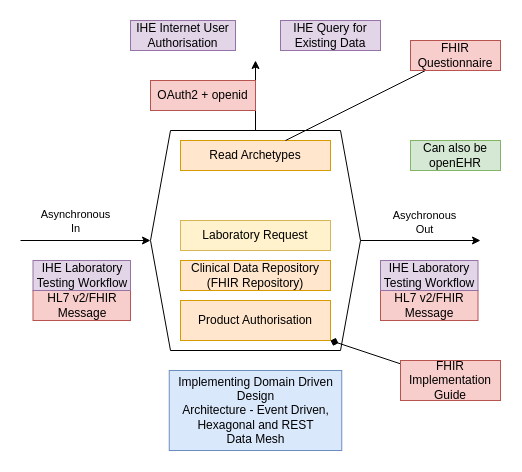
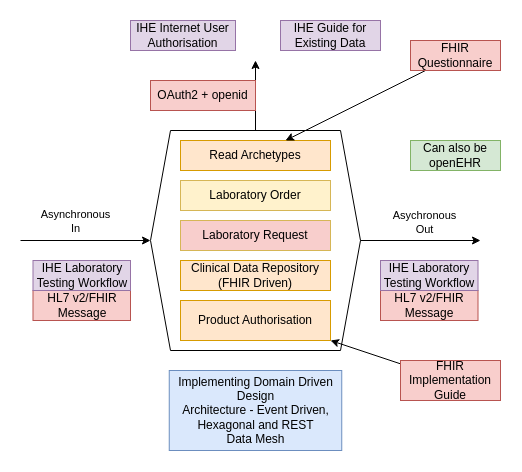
  <mxCell id="0" />
  <mxCell id="1" parent="0" />
  <mxCell id="2" value="" style="shape=hexagon;perimeter=hexagonPerimeter2;whiteSpace=wrap;html=1;fixedSize=1;" vertex="1" parent="1"><mxGeometry x="150" y="130" width="210" height="220" as="geometry" /></mxCell>
  <mxCell id="3" value="" style="endArrow=classic;html=1;rounded=0;" edge="1" parent="1" target="2"><mxGeometry width="50" height="50" relative="1" as="geometry"><mxPoint x="20" y="240" as="sourcePoint" /><mxPoint x="880" y="350" as="targetPoint" /></mxGeometry></mxCell>
  <mxCell id="4" value="Asynchronous&lt;br&gt;In" style="edgeLabel;html=1;align=center;verticalAlign=middle;resizable=0;points=[];" vertex="1" connectable="0" parent="3"><mxGeometry x="-0.167" y="1" relative="1" as="geometry"><mxPoint y="-19" as="offset" /></mxGeometry></mxCell>
  <mxCell id="5" value="" style="endArrow=classic;html=1;rounded=0;exitX=1;exitY=0.5;exitDx=0;exitDy=0;" edge="1" parent="1" source="2"><mxGeometry width="50" height="50" relative="1" as="geometry"><mxPoint x="650" y="239.5" as="sourcePoint" /><mxPoint x="480" y="240" as="targetPoint" /></mxGeometry></mxCell>
  <mxCell id="6" value="Asychronous&lt;br&gt;Out" style="edgeLabel;html=1;align=center;verticalAlign=middle;resizable=0;points=[];" vertex="1" connectable="0" parent="5"><mxGeometry x="0.133" y="-1" relative="1" as="geometry"><mxPoint x="-5" y="-20" as="offset" /></mxGeometry></mxCell>
  <mxCell id="7" value="HL7 v2/FHIR Message" style="text;html=1;align=center;verticalAlign=middle;whiteSpace=wrap;rounded=0;fillColor=#f8cecc;strokeColor=#b85450;" vertex="1" parent="1"><mxGeometry x="32.5" y="290" width="97.5" height="30" as="geometry" /></mxCell>
  <mxCell id="8" value="Implementing Domain Driven Design&lt;br&gt;Architecture - Event Driven, Hexagonal&amp;nbsp;&lt;span style=&quot;background-color: transparent; color: light-dark(rgb(0, 0, 0), rgb(255, 255, 255));&quot;&gt;and REST&lt;br&gt;Data Mesh&lt;/span&gt;" style="text;html=1;align=center;verticalAlign=middle;whiteSpace=wrap;rounded=0;fillColor=#dae8fc;strokeColor=#6c8ebf;" vertex="1" parent="1"><mxGeometry x="168.75" y="370" width="172.5" height="80" as="geometry" /></mxCell>
  <mxCell id="9" value="" style="endArrow=classic;html=1;rounded=0;exitX=0.5;exitY=0;exitDx=0;exitDy=0;" edge="1" parent="1" source="2"><mxGeometry width="50" height="50" relative="1" as="geometry"><mxPoint x="660" y="249.5" as="sourcePoint" /><mxPoint x="255" y="60" as="targetPoint" /></mxGeometry></mxCell>
  <mxCell id="10" value="REST API" style="edgeLabel;html=1;align=center;verticalAlign=middle;resizable=0;points=[];" connectable="0" vertex="1" parent="9"><mxGeometry x="-0.089" y="2" relative="1" as="geometry"><mxPoint x="-33" y="-3" as="offset" /></mxGeometry></mxCell>
  <mxCell id="11" value="IHE Laboratory Testing Workflow" style="text;html=1;align=center;verticalAlign=middle;whiteSpace=wrap;rounded=0;fillColor=#e1d5e7;strokeColor=#9673a6;" vertex="1" parent="1"><mxGeometry x="32.5" y="260" width="97.5" height="30" as="geometry" /></mxCell>
- <mxCell id="12" value="IHE Query for Existing Data" style="text;html=1;align=center;verticalAlign=middle;whiteSpace=wrap;rounded=0;fillColor=#e1d5e7;strokeColor=#9673a6;" vertex="1" parent="1"><mxGeometry x="280" y="20" width="100" height="30" as="geometry" /></mxCell>
+ <mxCell id="12" value="IHE Guide for Existing Data" style="text;html=1;align=center;verticalAlign=middle;whiteSpace=wrap;rounded=0;fillColor=#e1d5e7;strokeColor=#9673a6;" vertex="1" parent="1"><mxGeometry x="280" y="20" width="100" height="30" as="geometry" /></mxCell>
  <mxCell id="13" value="IHE Internet User Authorisation" style="text;html=1;align=center;verticalAlign=middle;whiteSpace=wrap;rounded=0;fillColor=#e1d5e7;strokeColor=#9673a6;" vertex="1" parent="1"><mxGeometry x="130" y="20" width="105" height="30" as="geometry" /></mxCell>
  <mxCell id="14" value="Read Archetypes" style="rounded=0;whiteSpace=wrap;html=1;fillColor=#ffe6cc;strokeColor=#d79b00;" vertex="1" parent="1"><mxGeometry x="180" y="140" width="150" height="30" as="geometry" /></mxCell>
- <mxCell id="16" value="Laboratory Request" style="rounded=0;whiteSpace=wrap;html=1;fillColor=#fff2cc;strokeColor=#d6b656;" vertex="1" parent="1"><mxGeometry x="180" y="220" width="150" height="30" as="geometry" /></mxCell>
- <mxCell id="17" value="Clinical Data Repository&lt;br&gt;(FHIR Repository)" style="rounded=0;whiteSpace=wrap;html=1;fillColor=#ffe6cc;strokeColor=#d79b00;" vertex="1" parent="1"><mxGeometry x="180" y="260" width="150" height="30" as="geometry" /></mxCell>
- <mxCell id="18" style="rounded=0;orthogonalLoop=1;jettySize=auto;html=1;endArrow=none;" edge="1" parent="1" source="19" target="14"><mxGeometry relative="1" as="geometry" /></mxCell>
+ <mxCell id="15" value="Laboratory Order" style="rounded=0;whiteSpace=wrap;html=1;fillColor=#fff2cc;strokeColor=#d6b656;" vertex="1" parent="1"><mxGeometry x="180" y="180" width="150" height="30" as="geometry" /></mxCell>
+ <mxCell id="16" value="Laboratory Request" style="rounded=0;whiteSpace=wrap;html=1;fillColor=#f8cecc;strokeColor=#d6b656;" vertex="1" parent="1"><mxGeometry x="180" y="220" width="150" height="30" as="geometry" /></mxCell>
+ <mxCell id="17" value="Clinical Data Repository&lt;br&gt;(FHIR Driven)" style="rounded=0;whiteSpace=wrap;html=1;fillColor=#ffe6cc;strokeColor=#d79b00;" vertex="1" parent="1"><mxGeometry x="180" y="260" width="150" height="30" as="geometry" /></mxCell>
+ <mxCell id="18" style="rounded=0;orthogonalLoop=1;jettySize=auto;html=1;" edge="1" parent="1" source="19" target="14"><mxGeometry relative="1" as="geometry" /></mxCell>
  <mxCell id="19" value="FHIR Questionnaire" style="text;html=1;align=center;verticalAlign=middle;whiteSpace=wrap;rounded=0;fillColor=#f8cecc;strokeColor=#b85450;" vertex="1" parent="1"><mxGeometry x="410" y="40" width="90" height="30" as="geometry" /></mxCell>
  <mxCell id="20" value="Product Authorisation" style="rounded=0;whiteSpace=wrap;html=1;fillColor=#ffe6cc;strokeColor=#d79b00;" vertex="1" parent="1"><mxGeometry x="180" y="300" width="150" height="40" as="geometry" /></mxCell>
  <mxCell id="21" value="HL7 v2/FHIR Message" style="text;html=1;align=center;verticalAlign=middle;whiteSpace=wrap;rounded=0;fillColor=#f8cecc;strokeColor=#b85450;" vertex="1" parent="1"><mxGeometry x="380" y="290" width="97.5" height="30" as="geometry" /></mxCell>
  <mxCell id="22" value="IHE Laboratory Testing Workflow" style="text;html=1;align=center;verticalAlign=middle;whiteSpace=wrap;rounded=0;fillColor=#e1d5e7;strokeColor=#9673a6;" vertex="1" parent="1"><mxGeometry x="380" y="260" width="97.5" height="30" as="geometry" /></mxCell>
  <mxCell id="23" value="OAuth2 + openid" style="text;html=1;align=center;verticalAlign=middle;whiteSpace=wrap;rounded=0;fillColor=#f8cecc;strokeColor=#b85450;" vertex="1" parent="1"><mxGeometry x="150" y="80" width="105" height="30" as="geometry" /></mxCell>
- <mxCell id="24" style="rounded=0;orthogonalLoop=1;jettySize=auto;html=1;entryX=1;entryY=1;entryDx=0;entryDy=0;endArrow=diamond;" edge="1" parent="1" source="25" target="20"><mxGeometry relative="1" as="geometry" /></mxCell>
+ <mxCell id="24" style="rounded=0;orthogonalLoop=1;jettySize=auto;html=1;entryX=1;entryY=1;entryDx=0;entryDy=0;" edge="1" parent="1" source="25" target="20"><mxGeometry relative="1" as="geometry" /></mxCell>
  <mxCell id="25" value="FHIR Implementation Guide" style="text;html=1;align=center;verticalAlign=middle;whiteSpace=wrap;rounded=0;fillColor=#f8cecc;strokeColor=#b85450;" vertex="1" parent="1"><mxGeometry x="400" y="360" width="100" height="40" as="geometry" /></mxCell>
  <mxCell id="26" value="Can also be openEHR" style="text;html=1;align=center;verticalAlign=middle;whiteSpace=wrap;rounded=0;fillColor=#d5e8d4;strokeColor=#82b366;" vertex="1" parent="1"><mxGeometry x="410" y="140" width="90" height="30" as="geometry" /></mxCell>
